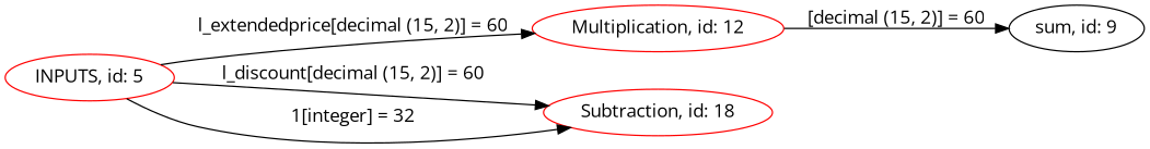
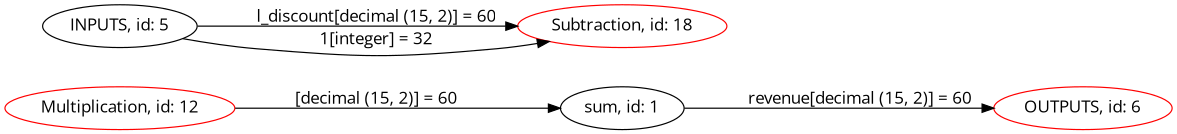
  digraph {
    fontname="Open Sans"
    rankdir=LR
    node [color=red fontname="Open Sans"]
    edge [arrowhead=normal fontname="Open Sans"]
-   "sum, id: 9" [color=black]
+   "OUTPUTS, id: 6"
+   "sum, id: 9" [color=black label="sum, id: 1"]
    "Multiplication, id: 12"
    "Subtraction, id: 18"
-   "INPUTS, id: 5"
+   "INPUTS, id: 5" [color=black]
+   "sum, id: 9" -> "OUTPUTS, id: 6" [label="revenue[decimal (15, 2)] = 60"]
    "Multiplication, id: 12" -> "sum, id: 9" [label="[decimal (15, 2)] = 60"]
-   "INPUTS, id: 5" -> "Multiplication, id: 12" [label="l_extendedprice[decimal (15, 2)] = 60"]
    "INPUTS, id: 5" -> "Subtraction, id: 18" [label="l_discount[decimal (15, 2)] = 60"]
    "INPUTS, id: 5" -> "Subtraction, id: 18" [label="1[integer] = 32"]
  }
